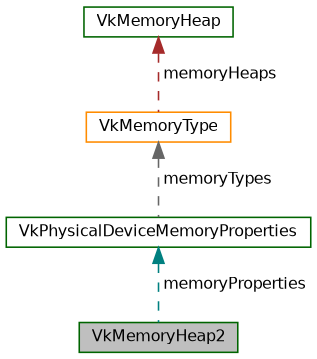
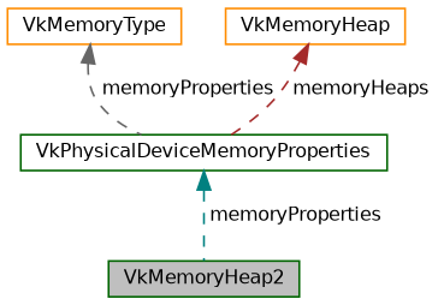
  digraph {
    node [color=darkgreen fillcolor=white fontname=Helvetica fontsize=10 shape=record style=filled]
    edge [dir=back fontname=Helvetica fontsize=10 labelfontname=Helvetica labelfontsize=10 style=dashed]
    n1 [fillcolor=grey75 fontcolor=black height=0.2 label=VkMemoryHeap2 width=0.4]
    n2 [height=0.2 label=VkPhysicalDeviceMemoryProperties width=0.4]
    n3 [color=darkorange height=0.2 label=VkMemoryType width=0.4]
-   n4 [height=0.2 label=VkMemoryHeap width=0.4]
+   n4 [color=darkorange height=0.2 label=VkMemoryHeap width=0.4]
    n2 -> n1 [color=teal label=" memoryProperties"]
-   n3 -> n2 [color=gray40 label=" memoryTypes"]
-   n4 -> n3 [color=brown label=" memoryHeaps"]
+   n3 -> n2 [color=gray40 label=" memoryProperties"]
+   n4 -> n2 [color=brown label=" memoryHeaps"]
  }
